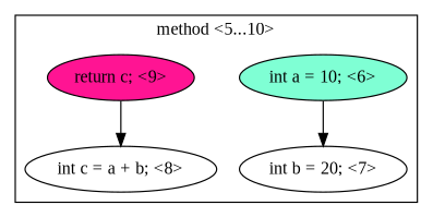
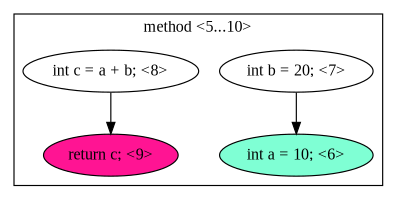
  digraph {
    fontname="Liberation Serif"
    node [fillcolor=white fontname="Liberation Serif" shape=ellipse style=filled]
    edge [fontname="Liberation Serif" style=solid]
    n1 [fillcolor=aquamarine label="int a = 10; <6>"]
    n2 [label="int b = 20; <7>"]
    n3 [label="int c = a + b; <8>"]
    n4 [fillcolor=deeppink label="return c; <9>"]
    subgraph cluster_1 {
      label="method <5...10>"
      n1
      n2
      n3
      n4
    }
-   n1 -> n2
-   n4 -> n3
+   n2 -> n1
+   n3 -> n4
  }
